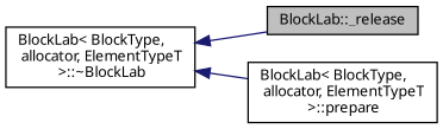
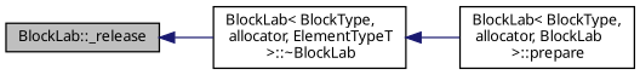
  digraph {
    fontname="Noto Sans"
    rankdir=LR
    node [color=black fillcolor=white fontname="Noto Sans" fontsize=10 shape=record style=filled]
    edge [color=midnightblue dir=back fontname="Noto Sans" fontsize=10 labelfontname=Helvetica labelfontsize=10 style=solid]
    n1 [fillcolor=grey75 fontcolor=black height=0.2 label="BlockLab::_release" width=0.4]
    n2 [height=0.2 label="BlockLab\< BlockType,\l allocator, ElementTypeT\l \>::~BlockLab" width=0.4]
-   n3 [height=0.2 label="BlockLab\< BlockType,\l allocator, ElementTypeT\l \>::prepare" width=0.4]
-   n2 -> n1
+   n3 [height=0.2 label="BlockLab\< BlockType,\l allocator, BlockLab\l \>::prepare" width=0.4]
+   n1 -> n2
    n2 -> n3
  }
